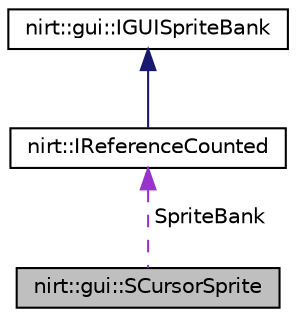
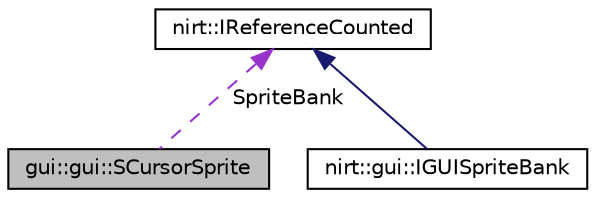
  digraph {
    node [color=black fillcolor=white fontname=Helvetica fontsize=10 shape=record style=filled]
    edge [dir=back fontname=Helvetica fontsize=10 labelfontname=Helvetica labelfontsize=10]
-   n1 [fillcolor=grey75 fontcolor=black height=0.2 label="nirt::gui::SCursorSprite" width=0.4]
+   n1 [fillcolor=grey75 fontcolor=black height=0.2 label="gui::gui::SCursorSprite" width=0.4]
    n2 [height=0.2 label="nirt::gui::IGUISpriteBank" width=0.4]
    n3 [height=0.2 label="nirt::IReferenceCounted" width=0.4]
    n3 -> n1 [color=darkorchid3 label=" SpriteBank" style=dashed]
-   n2 -> n3 [color=midnightblue style=solid]
+   n3 -> n2 [color=midnightblue style=solid]
  }
